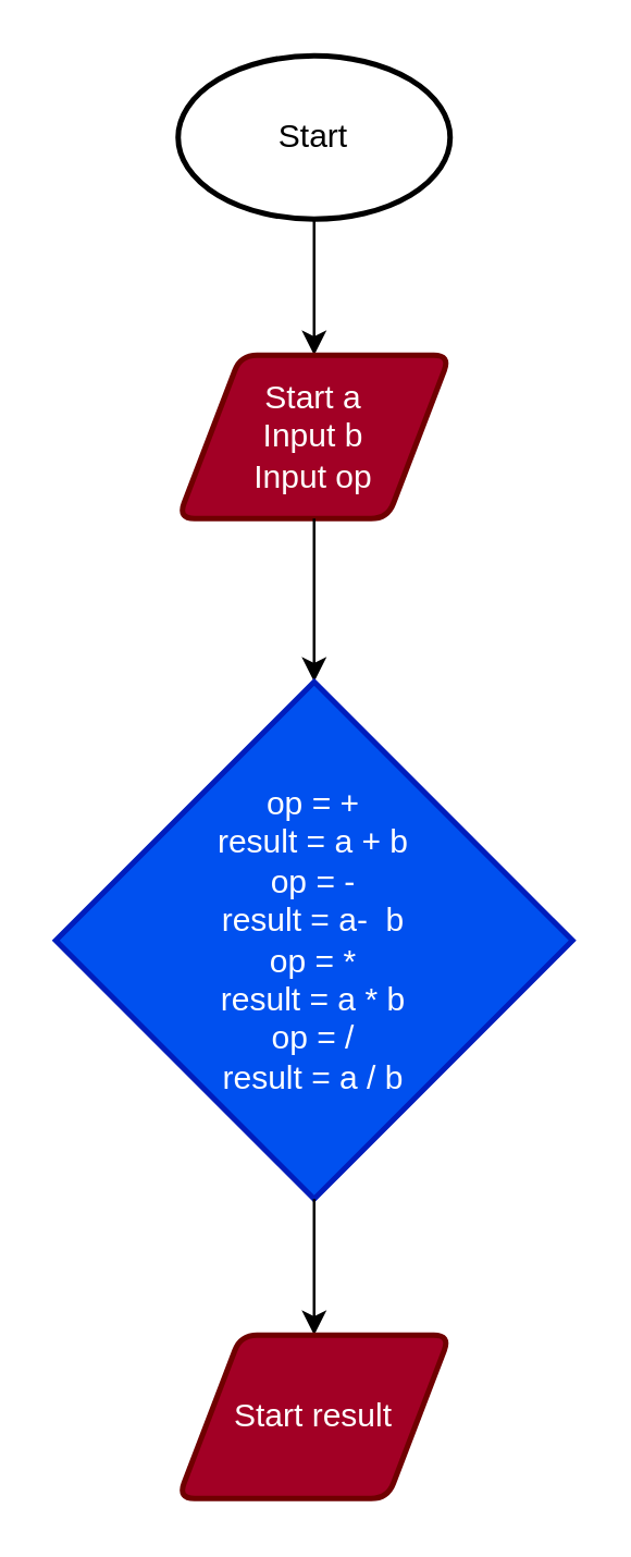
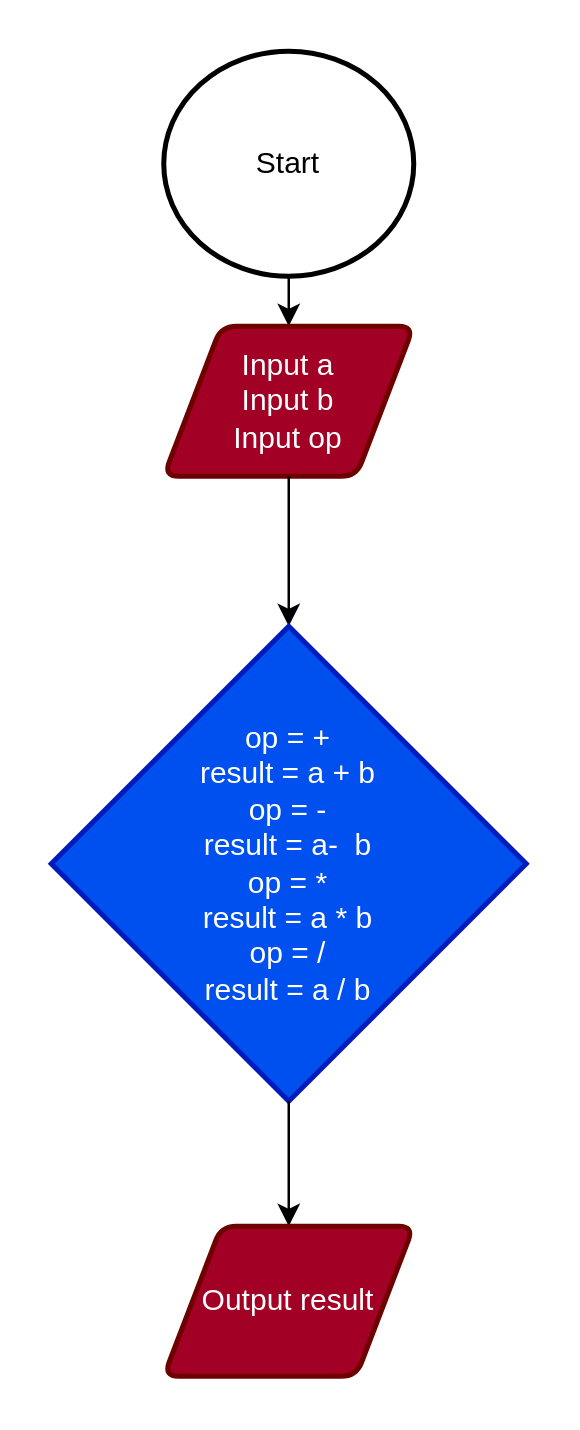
  <mxCell id="0" />
  <mxCell id="1" parent="0" />
- <mxCell id="2" value="Start" style="strokeWidth=2;html=1;shape=mxgraph.flowchart.start_1;whiteSpace=wrap;" vertex="1" parent="1"><mxGeometry x="65" y="20" width="100" height="60" as="geometry" /></mxCell>
+ <mxCell id="2" value="Start" style="strokeWidth=2;html=1;shape=mxgraph.flowchart.start_1;whiteSpace=wrap;" vertex="1" parent="1"><mxGeometry x="65" y="20" width="100" height="90" as="geometry" /></mxCell>
  <mxCell id="3" value="" style="endArrow=classic;html=1;rounded=0;exitX=0.5;exitY=1;exitDx=0;exitDy=0;exitPerimeter=0;" edge="1" parent="1" source="2"><mxGeometry width="50" height="50" relative="1" as="geometry"><mxPoint x="105" y="290" as="sourcePoint" /><mxPoint x="115" y="130" as="targetPoint" /></mxGeometry></mxCell>
- <mxCell id="4" value="Start a&lt;div&gt;Input b&lt;/div&gt;&lt;div&gt;Input op&lt;/div&gt;" style="shape=parallelogram;html=1;strokeWidth=2;perimeter=parallelogramPerimeter;whiteSpace=wrap;rounded=1;arcSize=12;size=0.23;fillColor=#a20025;strokeColor=#6F0000;fontColor=#ffffff;" vertex="1" parent="1"><mxGeometry x="65" y="130" width="100" height="60" as="geometry" /></mxCell>
+ <mxCell id="4" value="Input a&lt;div&gt;Input b&lt;/div&gt;&lt;div&gt;Input op&lt;/div&gt;" style="shape=parallelogram;html=1;strokeWidth=2;perimeter=parallelogramPerimeter;whiteSpace=wrap;rounded=1;arcSize=12;size=0.23;fillColor=#a20025;strokeColor=#6F0000;fontColor=#ffffff;" vertex="1" parent="1"><mxGeometry x="65" y="130" width="100" height="60" as="geometry" /></mxCell>
  <mxCell id="5" value="" style="endArrow=classic;html=1;rounded=0;exitX=0.5;exitY=1;exitDx=0;exitDy=0;" edge="1" parent="1" source="4"><mxGeometry width="50" height="50" relative="1" as="geometry"><mxPoint x="155" y="210" as="sourcePoint" /><mxPoint x="115" y="250" as="targetPoint" /></mxGeometry></mxCell>
  <mxCell id="6" value="op = +&lt;div&gt;result = a + b&lt;/div&gt;&lt;div&gt;op = -&lt;/div&gt;&lt;div&gt;result = a-&amp;nbsp; b&lt;/div&gt;&lt;div&gt;op = *&lt;/div&gt;&lt;div&gt;result = a * b&lt;/div&gt;&lt;div&gt;op = /&lt;/div&gt;&lt;div&gt;result = a / b&lt;/div&gt;" style="strokeWidth=2;html=1;shape=mxgraph.flowchart.decision;whiteSpace=wrap;fillColor=#0050ef;strokeColor=#001DBC;fontColor=#ffffff;" vertex="1" parent="1"><mxGeometry x="20" y="250" width="190" height="190" as="geometry" /></mxCell>
  <mxCell id="7" value="" style="endArrow=classic;html=1;rounded=0;exitX=0.5;exitY=1;exitDx=0;exitDy=0;exitPerimeter=0;" edge="1" parent="1" source="6"><mxGeometry width="50" height="50" relative="1" as="geometry"><mxPoint x="105" y="290" as="sourcePoint" /><mxPoint x="115" y="490" as="targetPoint" /></mxGeometry></mxCell>
- <mxCell id="8" value="Start result" style="shape=parallelogram;html=1;strokeWidth=2;perimeter=parallelogramPerimeter;whiteSpace=wrap;rounded=1;arcSize=12;size=0.23;fillColor=#a20025;fontColor=#ffffff;strokeColor=#6F0000;" vertex="1" parent="1"><mxGeometry x="65" y="490" width="100" height="60" as="geometry" /></mxCell>
+ <mxCell id="8" value="Output result" style="shape=parallelogram;html=1;strokeWidth=2;perimeter=parallelogramPerimeter;whiteSpace=wrap;rounded=1;arcSize=12;size=0.23;fillColor=#a20025;fontColor=#ffffff;strokeColor=#6F0000;" vertex="1" parent="1"><mxGeometry x="65" y="490" width="100" height="60" as="geometry" /></mxCell>
